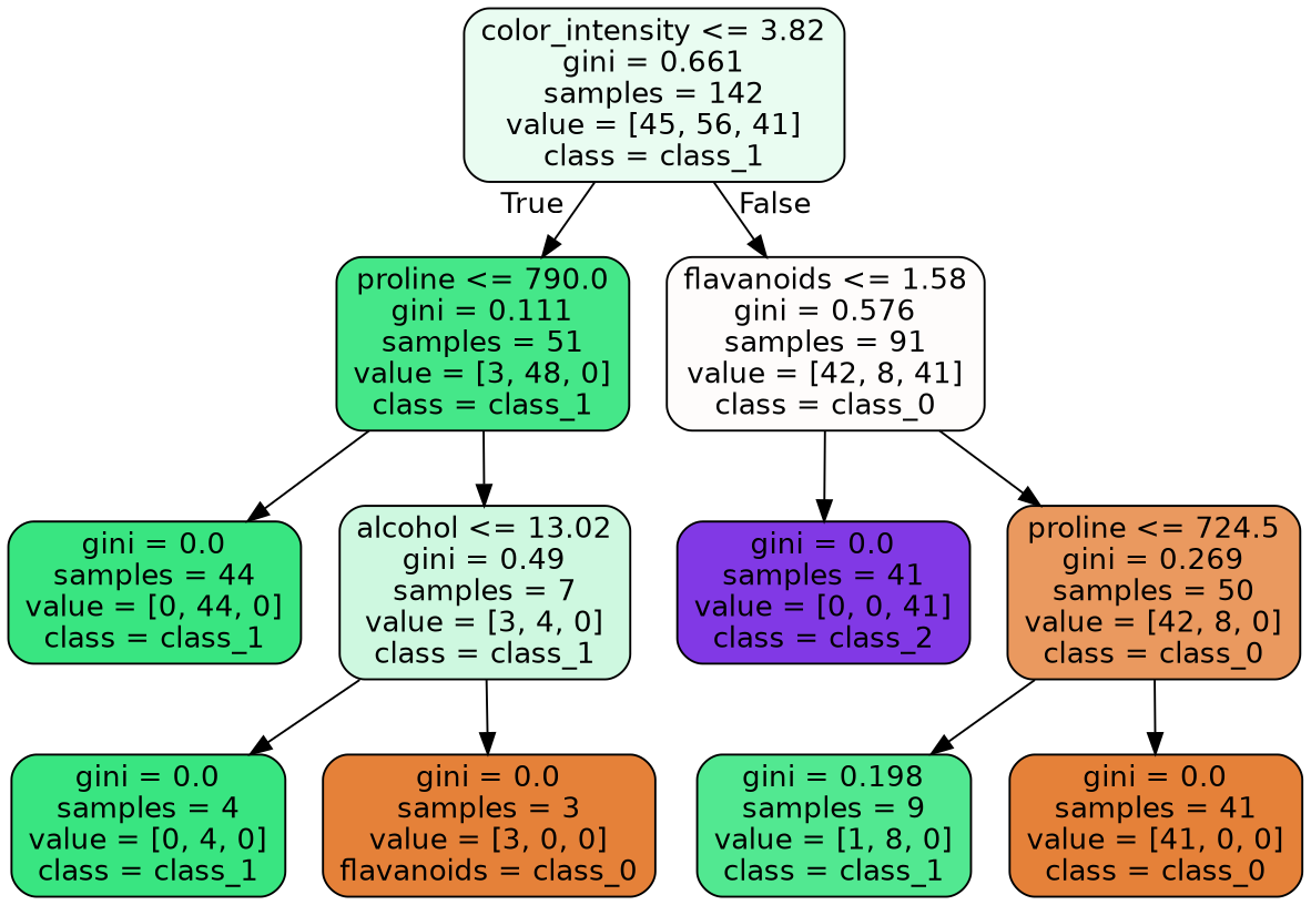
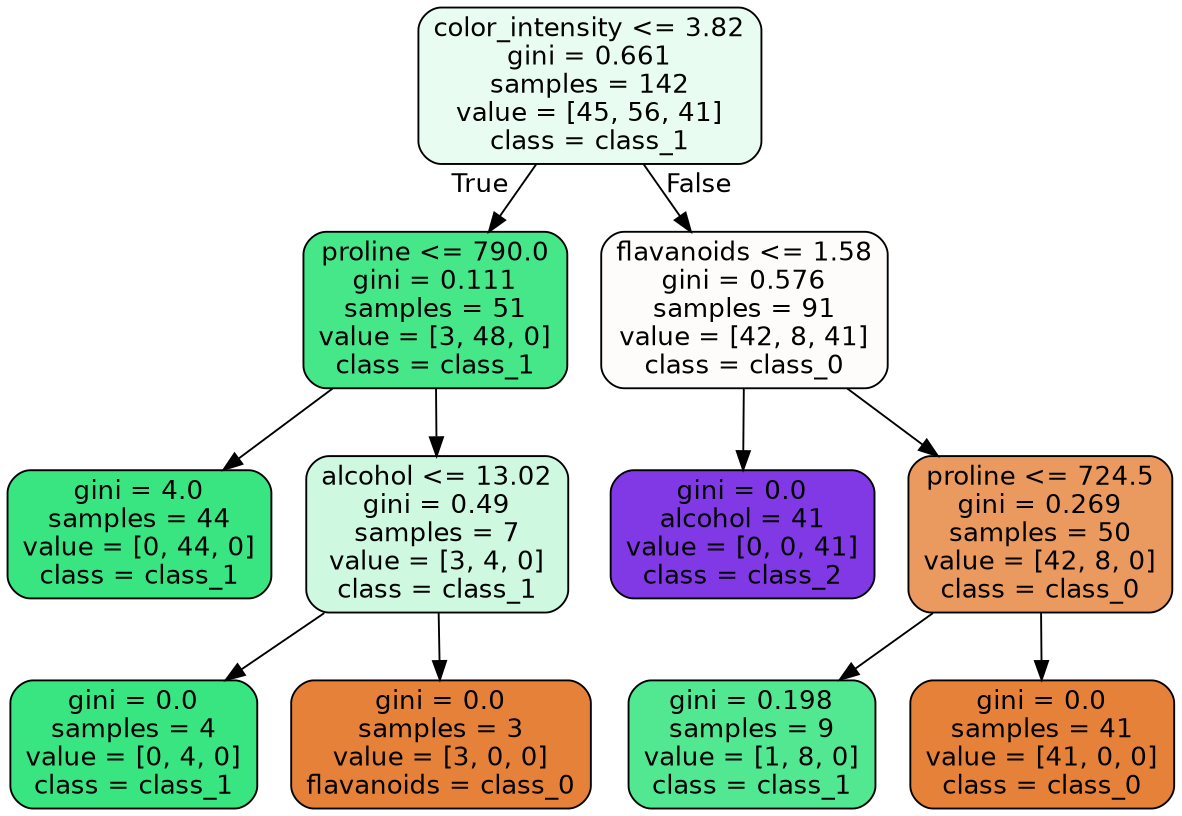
  digraph {
    node [color=black fillcolor="#39e581" fontname=helvetica shape=box style="filled, rounded"]
    edge [fontname=helvetica]
    n1 [fillcolor="#e9fcf1" label="color_intensity <= 3.82\ngini = 0.661\nsamples = 142\nvalue = [45, 56, 41]\nclass = class_1"]
    n2 [fillcolor="#45e789" label="proline <= 790.0\ngini = 0.111\nsamples = 51\nvalue = [3, 48, 0]\nclass = class_1"]
    n3 [fillcolor="#fefcfb" label="flavanoids <= 1.58\ngini = 0.576\nsamples = 91\nvalue = [42, 8, 41]\nclass = class_0"]
-   n4 [label="gini = 0.0\nsamples = 44\nvalue = [0, 44, 0]\nclass = class_1"]
+   n4 [label="gini = 4.0\nsamples = 44\nvalue = [0, 44, 0]\nclass = class_1"]
    n5 [fillcolor="#cef8e0" label="alcohol <= 13.02\ngini = 0.49\nsamples = 7\nvalue = [3, 4, 0]\nclass = class_1"]
-   n6 [fillcolor="#8139e5" label="gini = 0.0\nsamples = 41\nvalue = [0, 0, 41]\nclass = class_2"]
+   n6 [fillcolor="#8139e5" label="gini = 0.0\nalcohol = 41\nvalue = [0, 0, 41]\nclass = class_2"]
    n7 [fillcolor="#ea995f" label="proline <= 724.5\ngini = 0.269\nsamples = 50\nvalue = [42, 8, 0]\nclass = class_0"]
    n8 [label="gini = 0.0\nsamples = 4\nvalue = [0, 4, 0]\nclass = class_1"]
    n9 [fillcolor="#e58139" label="gini = 0.0\nsamples = 3\nvalue = [3, 0, 0]\nflavanoids = class_0"]
    n10 [fillcolor="#52e891" label="gini = 0.198\nsamples = 9\nvalue = [1, 8, 0]\nclass = class_1"]
    n11 [fillcolor="#e58139" label="gini = 0.0\nsamples = 41\nvalue = [41, 0, 0]\nclass = class_0"]
    n1 -> n2 [headlabel=True labelangle=45 labeldistance=2.5]
    n1 -> n3 [headlabel=False labelangle=-45 labeldistance=2.5]
    n2 -> n4
    n2 -> n5
    n3 -> n6
    n3 -> n7
    n5 -> n8
    n5 -> n9
    n7 -> n10
    n7 -> n11
  }
